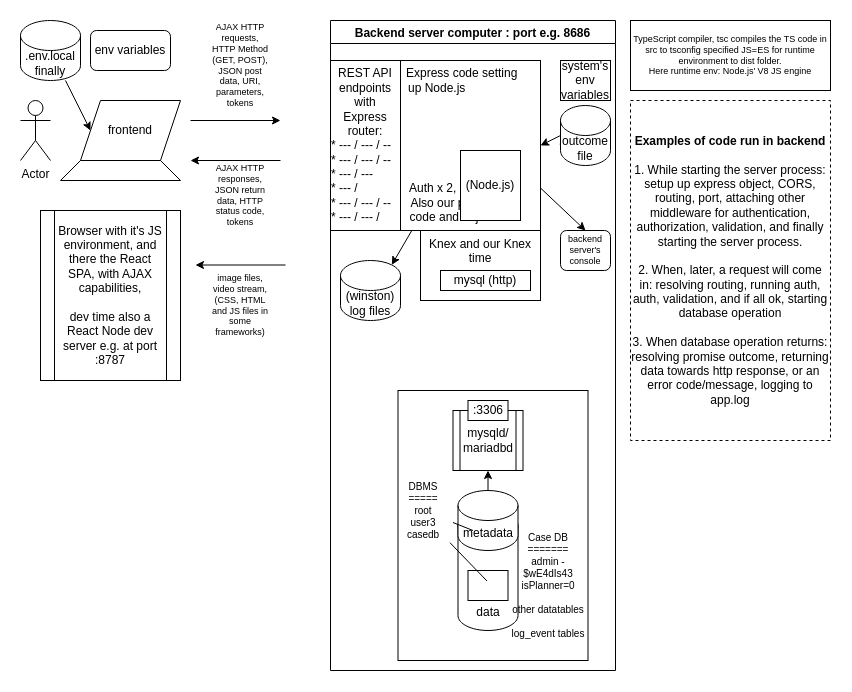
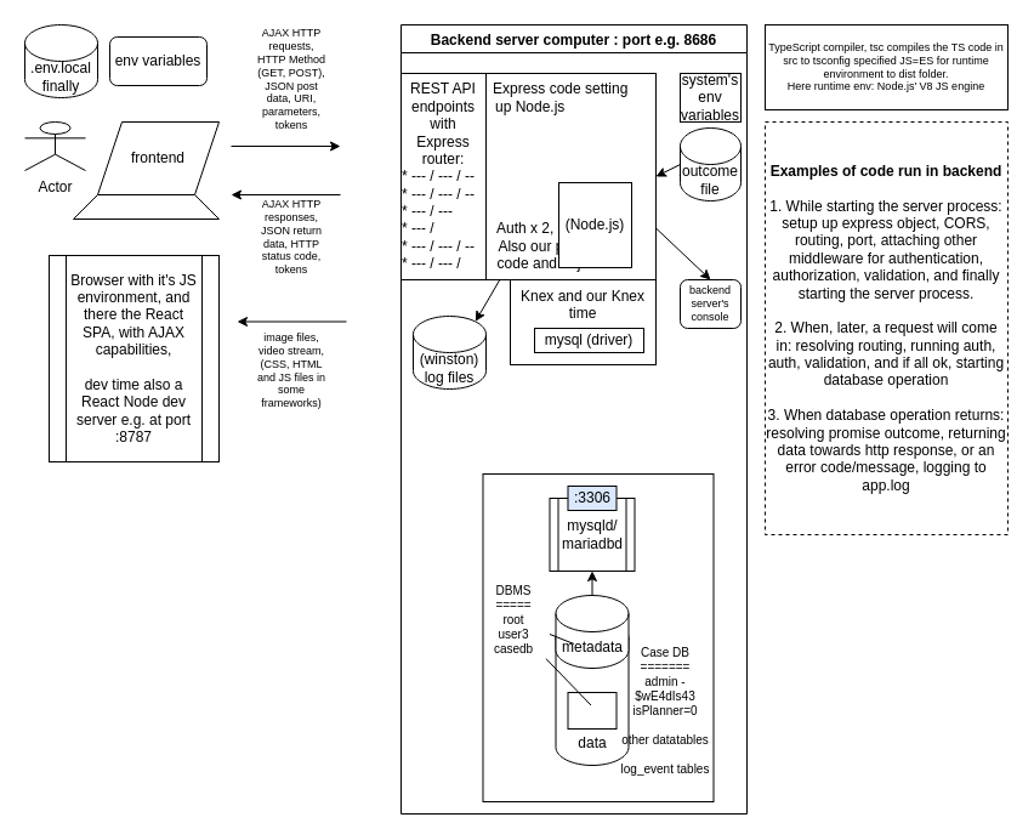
  <mxCell id="0" />
  <mxCell id="1" parent="0" />
  <mxCell id="2" value="&lt;div&gt;&lt;b&gt;Examples of code run in backend&lt;/b&gt;&lt;br&gt;&lt;br&gt;&lt;/div&gt;&lt;div&gt;1. While starting the server process: setup up express object, CORS, routing, port, attaching other middleware for authentication, authorization, validation, and finally starting the server process.&lt;/div&gt;&lt;div&gt;&lt;br&gt;&lt;/div&gt;&lt;div&gt;2. When, later, a request will come in: resolving routing, running auth, auth, validation, and if all ok, starting database operation&lt;/div&gt;&lt;div&gt;&lt;br&gt;&lt;/div&gt;&lt;div&gt;3. When database operation returns: resolving promise outcome, returning data towards http response, or an error code/message, logging to app.log &lt;br&gt;&lt;/div&gt;" style="rounded=0;whiteSpace=wrap;html=1;dashed=1;" vertex="1" parent="1"><mxGeometry x="630" y="100" width="200" height="340" as="geometry" /></mxCell>
- <mxCell id="3" value="Actor" style="shape=umlActor;verticalLabelPosition=bottom;verticalAlign=top;html=1;outlineConnect=0;" parent="1" vertex="1"><mxGeometry x="20" y="100" width="30" height="60" as="geometry" /></mxCell>
+ <mxCell id="3" value="Actor" style="shape=umlActor;verticalLabelPosition=bottom;verticalAlign=top;html=1;outlineConnect=0;" parent="1" vertex="1"><mxGeometry x="20" y="100" width="50" height="40" as="geometry" /></mxCell>
  <mxCell id="4" value="" style="shape=trapezoid;perimeter=trapezoidPerimeter;whiteSpace=wrap;html=1;fixedSize=1;" parent="1" vertex="1"><mxGeometry x="60" y="160" width="120" height="20" as="geometry" /></mxCell>
  <mxCell id="5" value="frontend" style="shape=parallelogram;perimeter=parallelogramPerimeter;whiteSpace=wrap;html=1;fixedSize=1;" parent="1" vertex="1"><mxGeometry x="80" y="100" width="100" height="60" as="geometry" /></mxCell>
  <mxCell id="6" value="&lt;div&gt;Browser with it's JS environment, and there the React SPA, with AJAX capabilities,&lt;/div&gt;&lt;div&gt;&lt;br&gt;&lt;/div&gt;&lt;div&gt;dev time also a React Node dev server e.g. at port :8787&lt;br&gt;&lt;/div&gt;" style="shape=process;whiteSpace=wrap;html=1;backgroundOutline=1;" parent="1" vertex="1"><mxGeometry x="40" y="210" width="140" height="170" as="geometry" /></mxCell>
  <mxCell id="7" value="Backend server computer : port e.g. 8686" style="swimlane;" parent="1" vertex="1"><mxGeometry x="330" y="20" width="285" height="650" as="geometry" /></mxCell>
  <mxCell id="8" value="" style="rounded=0;whiteSpace=wrap;html=1;" vertex="1" parent="7"><mxGeometry x="67.5" y="370" width="190" height="270" as="geometry" /></mxCell>
  <mxCell id="9" value="&lt;div&gt;Knex and our Knex time&lt;/div&gt;&lt;div&gt;&lt;br&gt;&lt;/div&gt;&lt;div&gt;&lt;br&gt;&lt;/div&gt;" style="rounded=0;whiteSpace=wrap;html=1;" parent="7" vertex="1"><mxGeometry x="90" y="210" width="120" height="70" as="geometry" /></mxCell>
  <mxCell id="10" style="rounded=0;orthogonalLoop=1;jettySize=auto;html=1;exitX=0.855;exitY=0;exitDx=0;exitDy=4.35;exitPerimeter=0;fontSize=9;startArrow=classic;startFill=1;endArrow=none;endFill=0;entryX=0.39;entryY=0.994;entryDx=0;entryDy=0;entryPerimeter=0;" parent="7" source="11" target="12" edge="1"><mxGeometry relative="1" as="geometry" /></mxCell>
  <mxCell id="11" value="(winston) log files" style="shape=cylinder3;whiteSpace=wrap;html=1;boundedLbl=1;backgroundOutline=1;size=15;" parent="7" vertex="1"><mxGeometry x="10" y="240" width="60" height="60" as="geometry" /></mxCell>
  <mxCell id="12" value="&lt;div&gt;&amp;nbsp;&amp;nbsp;&amp;nbsp;&amp;nbsp;&amp;nbsp;&amp;nbsp;&amp;nbsp;&amp;nbsp;&amp;nbsp;&amp;nbsp;&amp;nbsp;&amp;nbsp;&amp;nbsp;&amp;nbsp;&amp;nbsp; Express code setting&lt;/div&gt;&lt;div&gt;&amp;nbsp;up Node.js&lt;/div&gt;&lt;br&gt;&lt;br&gt;&lt;br&gt;&lt;div&gt;&lt;br&gt;&lt;/div&gt;&lt;div&gt;&lt;br&gt;&lt;/div&gt;&lt;div&gt;&lt;br&gt;&lt;/div&gt;&amp;nbsp;&amp;nbsp;&amp;nbsp;&amp;nbsp;&amp;nbsp;&amp;nbsp;&amp;nbsp;&amp;nbsp;&amp;nbsp;&amp;nbsp;&amp;nbsp;&amp;nbsp;&amp;nbsp;&amp;nbsp; Auth x 2, validation&lt;br&gt;&lt;div&gt;&amp;nbsp;&amp;nbsp;&amp;nbsp;&amp;nbsp;&amp;nbsp;&amp;nbsp;&amp;nbsp;&amp;nbsp;&amp;nbsp;&amp;nbsp;&amp;nbsp;&amp;nbsp;&amp;nbsp;&amp;nbsp;&amp;nbsp;&amp;nbsp;&amp;nbsp; Also our plain TS/JS&lt;/div&gt;&lt;div&gt;&amp;nbsp; &amp;nbsp; &amp;nbsp; &amp;nbsp; &amp;nbsp;&amp;nbsp;&amp;nbsp; code and objects&lt;/div&gt;" style="rounded=0;whiteSpace=wrap;html=1;" parent="7" vertex="1"><mxGeometry y="40" width="210" height="170" as="geometry" /></mxCell>
  <mxCell id="13" value="(Node.js)" style="rounded=0;whiteSpace=wrap;html=1;" parent="7" vertex="1"><mxGeometry x="130" y="130" width="60" height="70" as="geometry" /></mxCell>
  <mxCell id="14" style="edgeStyle=orthogonalEdgeStyle;rounded=0;orthogonalLoop=1;jettySize=auto;html=1;exitX=0.5;exitY=1;exitDx=0;exitDy=0;startArrow=classic;startFill=1;" parent="7" source="13" target="13" edge="1"><mxGeometry relative="1" as="geometry" /></mxCell>
  <mxCell id="15" value="&lt;div align=&quot;center&quot;&gt;system's env variables&lt;/div&gt;" style="rounded=0;whiteSpace=wrap;html=1;align=center;" parent="7" vertex="1"><mxGeometry x="230" y="40" width="50" height="40" as="geometry" /></mxCell>
- <mxCell id="16" value="mysql (http)" style="rounded=0;whiteSpace=wrap;html=1;" parent="7" vertex="1"><mxGeometry x="110" y="250" width="90" height="20" as="geometry" /></mxCell>
+ <mxCell id="16" value="mysql (driver)" style="rounded=0;whiteSpace=wrap;html=1;" parent="7" vertex="1"><mxGeometry x="110" y="250" width="90" height="20" as="geometry" /></mxCell>
  <mxCell id="17" value="&lt;div align=&quot;center&quot;&gt;backend server's console&lt;/div&gt;" style="rounded=1;whiteSpace=wrap;html=1;fontSize=9;fillColor=#FFFFFF;align=center;" parent="7" vertex="1"><mxGeometry x="230" y="210" width="50" height="40" as="geometry" /></mxCell>
  <mxCell id="18" value="" style="endArrow=classic;startArrow=none;html=1;rounded=0;fontSize=9;startFill=0;exitX=1;exitY=0.75;exitDx=0;exitDy=0;entryX=0.5;entryY=0;entryDx=0;entryDy=0;" parent="7" source="12" target="17" edge="1"><mxGeometry width="50" height="50" relative="1" as="geometry"><mxPoint x="30" y="390" as="sourcePoint" /><mxPoint x="80" y="340" as="targetPoint" /></mxGeometry></mxCell>
  <mxCell id="19" value="&lt;div&gt;&lt;br&gt;&lt;/div&gt;&lt;div&gt;&lt;br&gt;&lt;/div&gt;&lt;div&gt;&lt;br&gt;&lt;/div&gt;&lt;div&gt;&lt;br&gt;&lt;/div&gt;&lt;div&gt;data&lt;/div&gt;" style="shape=cylinder3;whiteSpace=wrap;html=1;boundedLbl=1;backgroundOutline=1;size=15;labelPosition=center;verticalLabelPosition=middle;align=center;verticalAlign=middle;" parent="7" vertex="1"><mxGeometry x="127.5" y="490" width="60" height="120" as="geometry" /></mxCell>
  <mxCell id="20" value="&lt;div&gt;mysqld/&lt;/div&gt;&lt;div&gt;mariadbd&lt;br&gt;&lt;/div&gt;" style="shape=process;whiteSpace=wrap;html=1;backgroundOutline=1;" parent="7" vertex="1"><mxGeometry x="122.5" y="390" width="70" height="60" as="geometry" /></mxCell>
  <mxCell id="21" value="" style="edgeStyle=orthogonalEdgeStyle;rounded=0;orthogonalLoop=1;jettySize=auto;html=1;startArrow=classic;startFill=1;" parent="7" source="19" target="20" edge="1"><mxGeometry relative="1" as="geometry" /></mxCell>
  <mxCell id="22" value="metadata" style="shape=cylinder3;whiteSpace=wrap;html=1;boundedLbl=1;backgroundOutline=1;size=15;" parent="7" vertex="1"><mxGeometry x="127.5" y="470" width="60" height="60" as="geometry" /></mxCell>
- <mxCell id="23" value=":3306" style="rounded=0;whiteSpace=wrap;html=1;" parent="7" vertex="1"><mxGeometry x="137.5" y="380" width="40" height="20" as="geometry" /></mxCell>
+ <mxCell id="23" value=":3306" style="rounded=0;whiteSpace=wrap;html=1;fillColor=#dae8fc;" parent="7" vertex="1"><mxGeometry x="137.5" y="380" width="40" height="20" as="geometry" /></mxCell>
  <mxCell id="24" value="&lt;div style=&quot;font-size: 10px;&quot;&gt;DBMS&lt;/div&gt;&lt;div style=&quot;font-size: 10px;&quot;&gt;=====&lt;br&gt;&lt;/div&gt;&lt;div style=&quot;font-size: 10px;&quot;&gt;root&lt;br&gt;&lt;/div&gt;&lt;div style=&quot;font-size: 10px;&quot;&gt;user3&lt;/div&gt;&lt;div style=&quot;font-size: 10px;&quot;&gt;casedb&lt;br style=&quot;font-size: 10px;&quot;&gt;&lt;/div&gt;" style="text;strokeColor=none;align=center;fillColor=none;html=1;verticalAlign=middle;whiteSpace=wrap;rounded=0;fontSize=10;" parent="7" vertex="1"><mxGeometry x="62.5" y="450" width="60" height="80" as="geometry" /></mxCell>
  <mxCell id="25" value="" style="rounded=0;whiteSpace=wrap;html=1;" parent="7" vertex="1"><mxGeometry x="137.5" y="550" width="40" height="30" as="geometry" /></mxCell>
  <mxCell id="26" value="" style="endArrow=none;html=1;rounded=0;exitX=0.475;exitY=0.35;exitDx=0;exitDy=0;exitPerimeter=0;entryX=-0.133;entryY=0.871;entryDx=0;entryDy=0;entryPerimeter=0;" parent="7" source="25" target="22" edge="1"><mxGeometry width="50" height="50" relative="1" as="geometry"><mxPoint x="144.5" y="510" as="sourcePoint" /><mxPoint x="47.5" y="580" as="targetPoint" /></mxGeometry></mxCell>
  <mxCell id="27" value="&lt;div&gt;Case DB&lt;/div&gt;&lt;div&gt;=======&lt;/div&gt;&lt;div style=&quot;font-size: 10px;&quot;&gt;admin - $wE4dIs43 isPlanner=0&lt;/div&gt;&lt;div style=&quot;font-size: 10px;&quot;&gt;&amp;nbsp;&lt;br&gt;&lt;/div&gt;&lt;div&gt;other datatables&lt;/div&gt;&lt;div&gt;&lt;br&gt;&lt;/div&gt;&lt;div&gt;log_event tables&lt;br&gt;&lt;/div&gt;" style="text;strokeColor=none;align=center;fillColor=none;html=1;verticalAlign=middle;whiteSpace=wrap;rounded=0;fontSize=10;" parent="7" vertex="1"><mxGeometry x="177.5" y="550" width="80" height="30" as="geometry" /></mxCell>
  <mxCell id="28" value="" style="endArrow=none;html=1;rounded=0;" parent="7" target="24" edge="1"><mxGeometry width="50" height="50" relative="1" as="geometry"><mxPoint x="142.5" y="510" as="sourcePoint" /><mxPoint x="118.5" y="492" as="targetPoint" /></mxGeometry></mxCell>
  <mxCell id="29" value="&lt;div&gt;REST API endpoints with Express router:&lt;/div&gt;&lt;div align=&quot;left&quot;&gt;* --- / --- / --&lt;/div&gt;&lt;div align=&quot;left&quot;&gt;* --- / --- / --&lt;/div&gt;&lt;div align=&quot;left&quot;&gt;* --- / --- &lt;br&gt;&lt;/div&gt;&lt;div align=&quot;left&quot;&gt;* --- / &lt;br&gt;&lt;/div&gt;&lt;div align=&quot;left&quot;&gt;* --- / --- / --&lt;/div&gt;&lt;div align=&quot;left&quot;&gt;* --- / --- / &lt;br&gt;&lt;/div&gt;" style="rounded=0;whiteSpace=wrap;html=1;" parent="7" vertex="1"><mxGeometry y="40" width="70" height="170" as="geometry" /></mxCell>
  <mxCell id="30" value="&lt;div&gt;.outcome&amp;nbsp;&lt;/div&gt;&lt;div&gt;file&lt;/div&gt;" style="shape=cylinder3;whiteSpace=wrap;html=1;boundedLbl=1;backgroundOutline=1;size=15;" vertex="1" parent="7"><mxGeometry x="230" y="85" width="50" height="60" as="geometry" /></mxCell>
  <mxCell id="31" value="" style="endArrow=classic;startArrow=none;html=1;rounded=0;fontSize=9;startFill=0;exitX=0;exitY=0.5;exitDx=0;exitDy=0;entryX=1;entryY=0.5;entryDx=0;entryDy=0;exitPerimeter=0;" edge="1" parent="7" source="30" target="12"><mxGeometry width="50" height="50" relative="1" as="geometry"><mxPoint x="220" y="178" as="sourcePoint" /><mxPoint x="265" y="235" as="targetPoint" /></mxGeometry></mxCell>
  <mxCell id="32" value="" style="endArrow=classic;html=1;rounded=0;fontSize=9;" parent="1" edge="1"><mxGeometry width="50" height="50" relative="1" as="geometry"><mxPoint x="190" y="120" as="sourcePoint" /><mxPoint x="280" y="120" as="targetPoint" /></mxGeometry></mxCell>
  <mxCell id="33" value="AJAX HTTP requests, HTTP Method (GET, POST), JSON post data, URI, parameters, tokens" style="text;html=1;strokeColor=none;fillColor=none;align=center;verticalAlign=middle;whiteSpace=wrap;rounded=0;fontSize=9;" parent="1" vertex="1"><mxGeometry x="210" y="50" width="60" height="30" as="geometry" /></mxCell>
  <mxCell id="34" value="" style="endArrow=classic;html=1;rounded=0;fontSize=9;" parent="1" edge="1"><mxGeometry width="50" height="50" relative="1" as="geometry"><mxPoint x="280" y="160" as="sourcePoint" /><mxPoint x="190" y="160" as="targetPoint" /></mxGeometry></mxCell>
  <mxCell id="35" value="AJAX HTTP responses, JSON return data, HTTP status code, tokens" style="text;html=1;strokeColor=none;fillColor=none;align=center;verticalAlign=middle;whiteSpace=wrap;rounded=0;fontSize=9;" parent="1" vertex="1"><mxGeometry x="210" y="180" width="60" height="30" as="geometry" /></mxCell>
  <mxCell id="36" value="" style="endArrow=classic;html=1;rounded=0;fontSize=9;" parent="1" edge="1"><mxGeometry width="50" height="50" relative="1" as="geometry"><mxPoint x="285" y="264.5" as="sourcePoint" /><mxPoint x="195" y="264.5" as="targetPoint" /></mxGeometry></mxCell>
  <mxCell id="37" value="image files, video stream, (CSS, HTML and JS files in some frameworks)" style="text;html=1;strokeColor=none;fillColor=none;align=center;verticalAlign=middle;whiteSpace=wrap;rounded=0;fontSize=9;" parent="1" vertex="1"><mxGeometry x="210" y="290" width="60" height="30" as="geometry" /></mxCell>
  <mxCell id="38" value="&lt;div align=&quot;center&quot;&gt;env variables&lt;/div&gt;" style="whiteSpace=wrap;html=1;align=center;rounded=1;" parent="1" vertex="1"><mxGeometry x="90" y="30" width="80" height="40" as="geometry" /></mxCell>
  <mxCell id="39" value="TypeScript compiler, tsc compiles the TS code in src to tsconfig specified JS=ES for runtime environment to dist folder. &lt;br&gt;Here runtime env: Node.js' V8 JS engine" style="rounded=0;whiteSpace=wrap;html=1;fontSize=9;" parent="1" vertex="1"><mxGeometry x="630" y="20" width="200" height="70" as="geometry" /></mxCell>
  <mxCell id="40" value="&lt;div&gt;.env.local &lt;br&gt;&lt;/div&gt;&lt;div&gt;finally&lt;/div&gt;" style="shape=cylinder3;whiteSpace=wrap;html=1;boundedLbl=1;backgroundOutline=1;size=15;" vertex="1" parent="1"><mxGeometry x="20" y="20" width="60" height="60" as="geometry" /></mxCell>
- <mxCell id="41" value="" style="endArrow=classic;startArrow=none;html=1;rounded=0;fontSize=9;startFill=0;entryX=0;entryY=0.5;entryDx=0;entryDy=0;" edge="1" parent="1" source="40" target="5"><mxGeometry width="50" height="50" relative="1" as="geometry"><mxPoint x="570" y="145" as="sourcePoint" /><mxPoint x="550" y="155" as="targetPoint" /></mxGeometry></mxCell>
